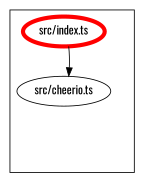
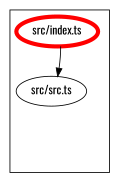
  digraph {
    compound=true
    fontname=Oswald
    node [fontname=Oswald]
    edge [style=invis fontname=Oswald]
-   n1 [label="src/cheerio.ts"]
+   n1 [label="src/src.ts"]
    exit_src [style=invis]
    n3 [color="#ff0000" label="src/index.ts" penwidth=5]
    subgraph cluster_1 {
      color="#000000"
      n1
      exit_src
      n3
    }
    n1 -> exit_src
    n3 -> n1
    n3 -> n1 [color=black style=solid]
    n3 -> exit_src
  }
